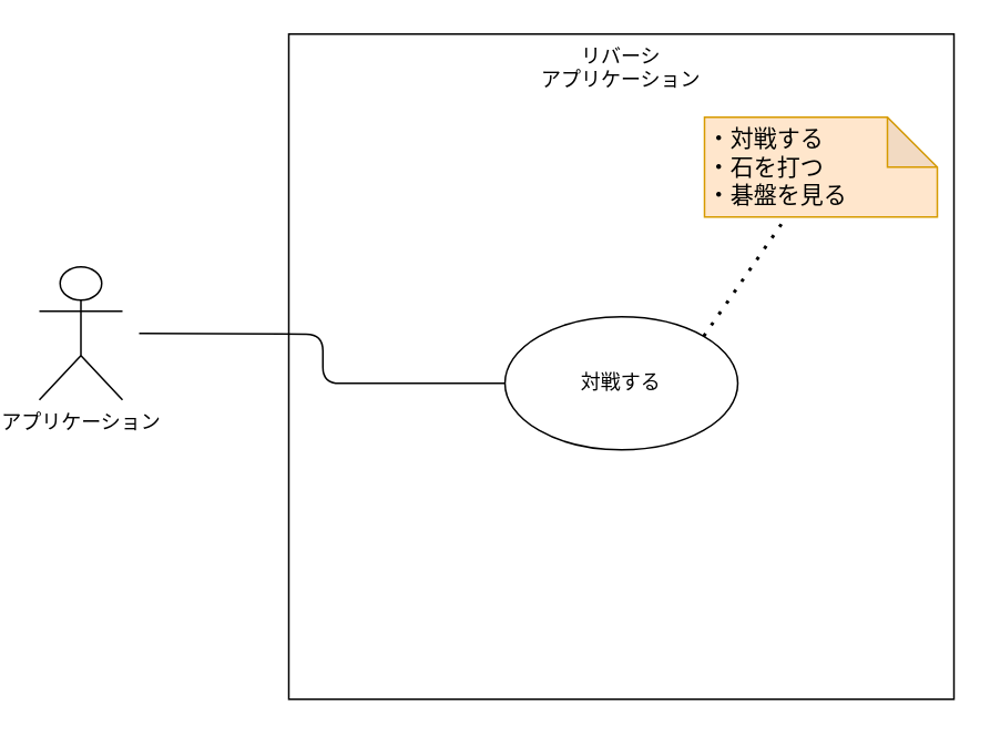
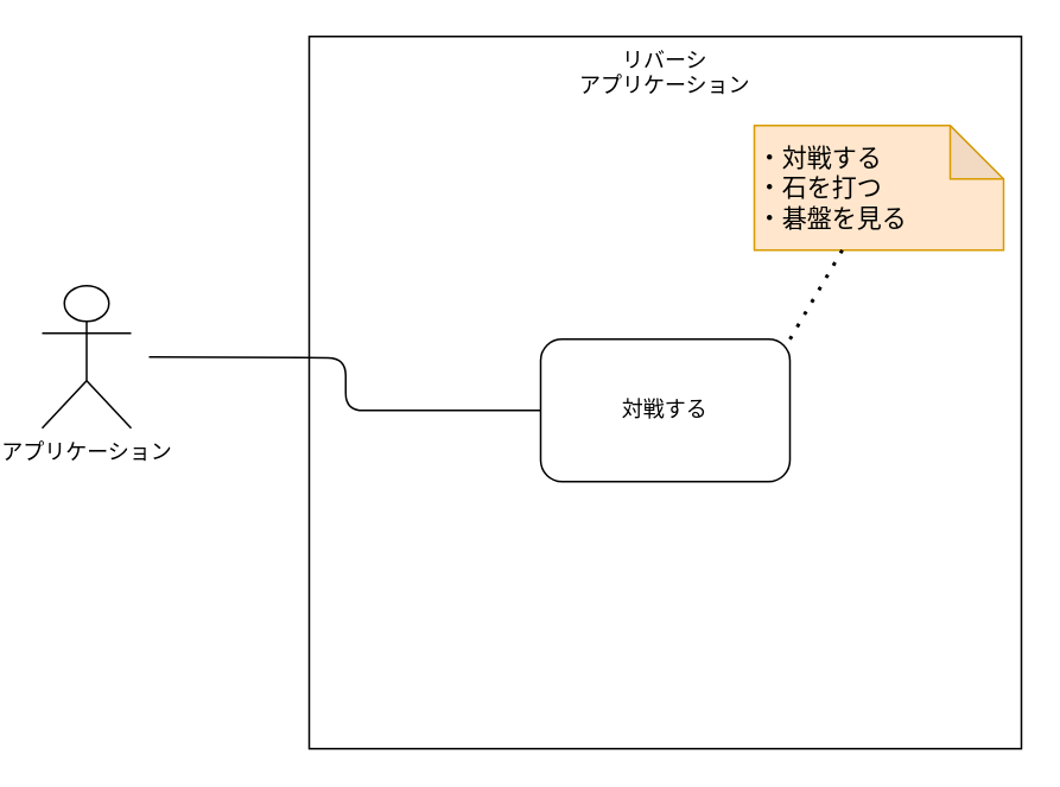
  <mxCell id="0" />
  <mxCell id="1" parent="0" />
  <mxCell id="2" value="リバーシ&lt;br&gt;アプリケーション" style="whiteSpace=wrap;html=1;aspect=fixed;horizontal=1;verticalAlign=top;labelBackgroundColor=#;strokeWidth=1;strokeColor=default;fillStyle=auto;fillColor=none;gradientColor=default;" vertex="1" parent="1"><mxGeometry x="170" y="20" width="400" height="400" as="geometry" /></mxCell>
- <mxCell id="3" value="対戦する" style="ellipse;whiteSpace=wrap;html=1;labelBackgroundColor=#;sketch=0;fillStyle=auto;strokeColor=default;strokeWidth=1;fillColor=none;gradientColor=default;" vertex="1" parent="1"><mxGeometry x="300" y="190" width="140" height="80" as="geometry" /></mxCell>
+ <mxCell id="3" value="対戦する" style="whiteSpace=wrap;html=1;labelBackgroundColor=#;sketch=0;fillStyle=auto;strokeColor=default;strokeWidth=1;fillColor=none;gradientColor=default;rounded=1;" vertex="1" parent="1"><mxGeometry x="300" y="190" width="140" height="80" as="geometry" /></mxCell>
  <mxCell id="4" value="アプリケーション" style="shape=umlActor;verticalLabelPosition=bottom;verticalAlign=top;html=1;labelBackgroundColor=#;sketch=0;fillStyle=auto;strokeColor=default;strokeWidth=1;fillColor=none;gradientColor=default;" vertex="1" parent="1"><mxGeometry x="20" y="160" width="50" height="80" as="geometry" /></mxCell>
  <mxCell id="5" value="" style="endArrow=none;html=1;edgeStyle=orthogonalEdgeStyle;" edge="1" parent="1" target="3"><mxGeometry relative="1" as="geometry"><mxPoint x="80" y="200" as="sourcePoint" /><mxPoint x="240" y="200" as="targetPoint" /></mxGeometry></mxCell>
- <mxCell id="6" value="&lt;font style=&quot;font-size: 14px;&quot;&gt;・対戦する&lt;br&gt;・石を打つ&lt;br&gt;・碁盤を見る&lt;/font&gt;" style="shape=note;whiteSpace=wrap;html=1;backgroundOutline=1;darkOpacity=0.05;labelBackgroundColor=#;sketch=0;fillStyle=auto;strokeColor=#d79b00;strokeWidth=1;fillColor=#ffe6cc;align=left;" vertex="1" parent="1"><mxGeometry x="420" y="70" width="140" height="60" as="geometry" /></mxCell>
+ <mxCell id="6" value="&lt;font style=&quot;font-size: 14px;&quot;&gt;・対戦する&lt;br&gt;・石を打つ&lt;br&gt;・碁盤を見る&lt;/font&gt;" style="shape=note;whiteSpace=wrap;html=1;backgroundOutline=1;darkOpacity=0.05;labelBackgroundColor=#;sketch=0;fillStyle=auto;strokeColor=#d79b00;strokeWidth=1;fillColor=#ffe6cc;align=left;" vertex="1" parent="1"><mxGeometry x="420" y="70" width="140" height="70" as="geometry" /></mxCell>
  <mxCell id="7" value="" style="endArrow=none;dashed=1;html=1;dashPattern=1 3;strokeWidth=2;fontSize=14;exitX=1;exitY=0;exitDx=0;exitDy=0;" edge="1" parent="1" source="3" target="6"><mxGeometry width="50" height="50" relative="1" as="geometry"><mxPoint x="420" y="240" as="sourcePoint" /><mxPoint x="470" y="190" as="targetPoint" /></mxGeometry></mxCell>
